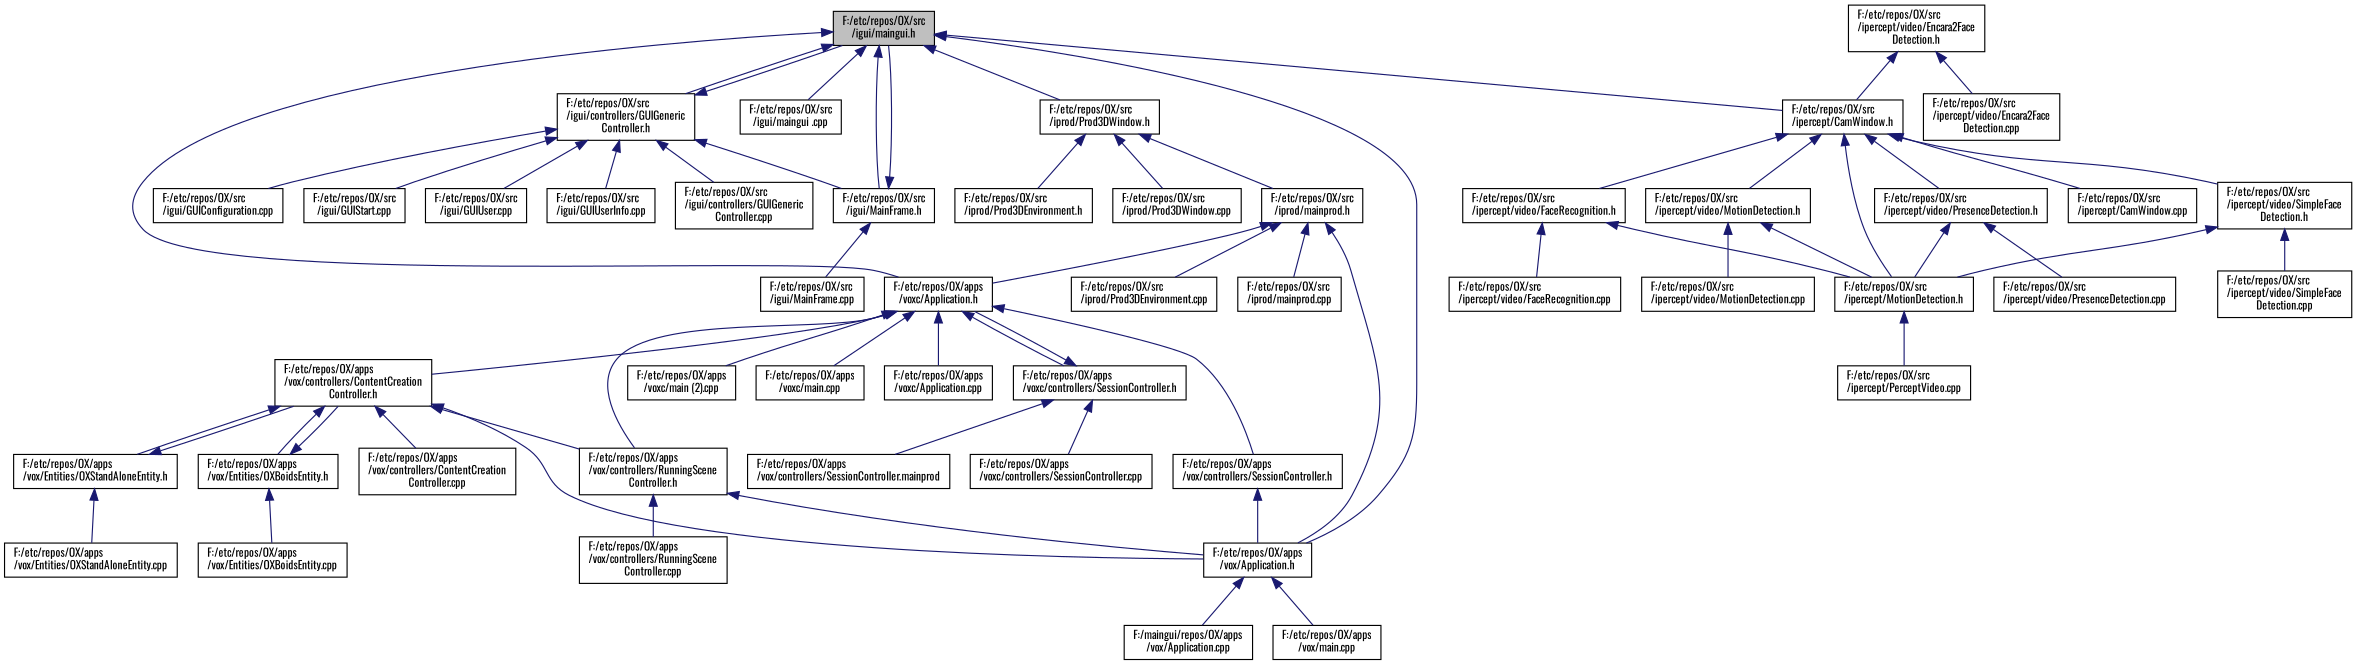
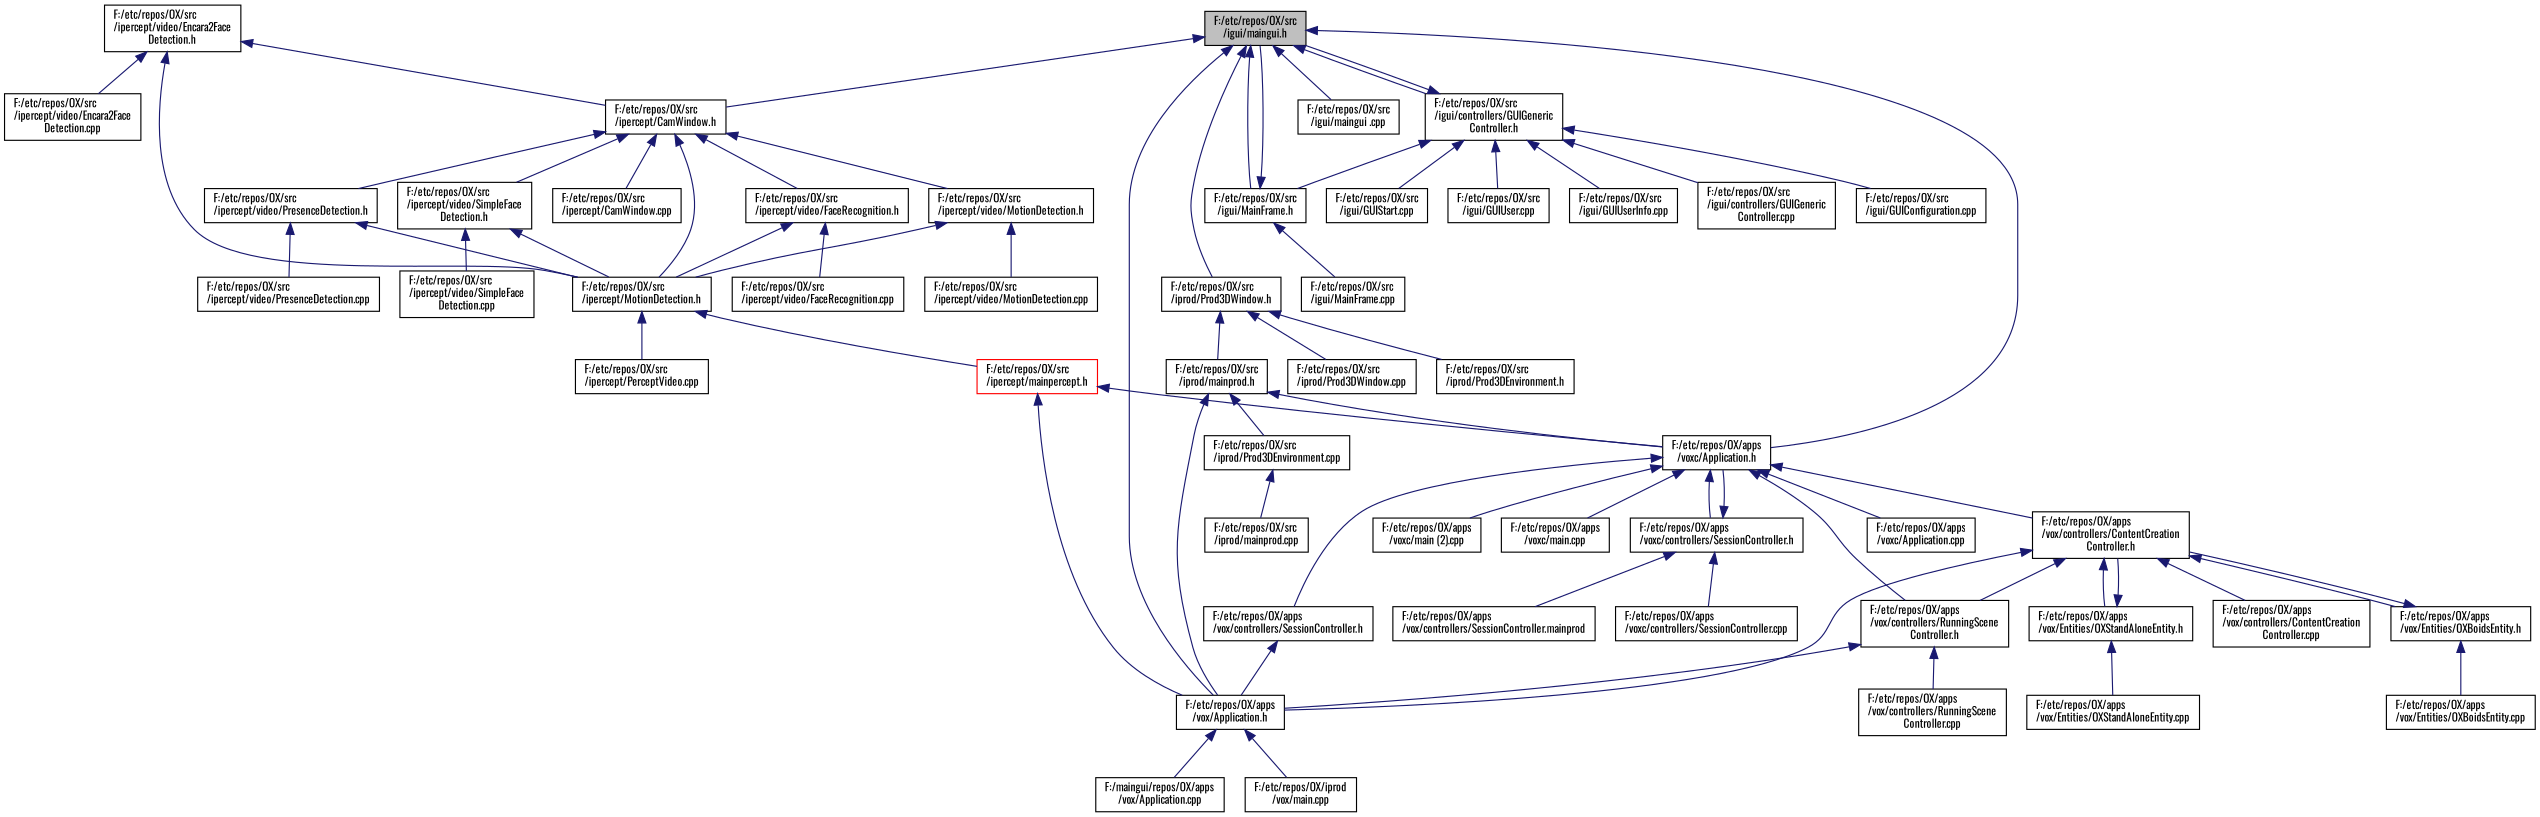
  digraph {
    fontname=Oswald
    node [color=black fillcolor=white fontname=Oswald fontsize=10 shape=record style=filled]
    edge [color=midnightblue dir=back fontname=Oswald fontsize=10 labelfontname=Helvetica labelfontsize=10 style=solid]
    n1 [fillcolor=grey75 fontcolor=black height=0.2 label="F:/etc/repos/OX/src\l/igui/maingui.h" width=0.4]
    n2 [height=0.2 label="F:/etc/repos/OX/apps\l/vox/Application.h" width=0.4]
    n3 [height=0.2 label="F:/etc/repos/OX/apps\l/voxc/Application.h" width=0.4]
    n4 [height=0.2 label="F:/etc/repos/OX/src\l/igui/controllers/GUIGeneric\lController.h" width=0.4]
    n5 [height=0.2 label="F:/etc/repos/OX/src\l/igui/MainFrame.h" width=0.4]
    n6 [height=0.2 label="F:/etc/repos/OX/src\l/igui/maingui .cpp" width=0.4]
    n7 [height=0.2 label="F:/etc/repos/OX/src\l/ipercept/CamWindow.h" width=0.4]
    n8 [height=0.2 label="F:/etc/repos/OX/src\l/iprod/Prod3DWindow.h" width=0.4]
    n9 [height=0.2 label="F:/maingui/repos/OX/apps\l/vox/Application.cpp" width=0.4]
-   n10 [height=0.2 label="F:/etc/repos/OX/apps\l/vox/main.cpp" width=0.4]
+   n10 [height=0.2 label="F:/etc/repos/OX/iprod\l/vox/main.cpp" width=0.4]
    n11 [height=0.2 label="F:/etc/repos/OX/apps\l/vox/controllers/ContentCreation\lController.h" width=0.4]
    n12 [height=0.2 label="F:/etc/repos/OX/apps\l/vox/controllers/RunningScene\lController.h" width=0.4]
    n13 [height=0.2 label="F:/etc/repos/OX/apps\l/vox/controllers/SessionController.h" width=0.4]
    n14 [height=0.2 label="F:/etc/repos/OX/apps\l/voxc/Application.cpp" width=0.4]
    n15 [height=0.2 label="F:/etc/repos/OX/apps\l/voxc/controllers/SessionController.h" width=0.4]
    n16 [height=0.2 label="F:/etc/repos/OX/apps\l/voxc/main (2).cpp" width=0.4]
    n17 [height=0.2 label="F:/etc/repos/OX/apps\l/voxc/main.cpp" width=0.4]
    n18 [height=0.2 label="F:/etc/repos/OX/src\l/igui/controllers/GUIGeneric\lController.cpp" width=0.4]
    n19 [height=0.2 label="F:/etc/repos/OX/src\l/igui/GUIConfiguration.cpp" width=0.4]
    n20 [height=0.2 label="F:/etc/repos/OX/src\l/igui/GUIStart.cpp" width=0.4]
    n21 [height=0.2 label="F:/etc/repos/OX/src\l/igui/GUIUser.cpp" width=0.4]
    n22 [height=0.2 label="F:/etc/repos/OX/src\l/igui/GUIUserInfo.cpp" width=0.4]
    n23 [height=0.2 label="F:/etc/repos/OX/src\l/igui/MainFrame.cpp" width=0.4]
    n24 [height=0.2 label="F:/etc/repos/OX/src\l/ipercept/CamWindow.cpp" width=0.4]
    n25 [height=0.2 label="F:/etc/repos/OX/src\l/ipercept/MotionDetection.h" width=0.4]
    n26 [height=0.2 label="F:/etc/repos/OX/src\l/ipercept/video/FaceRecognition.h" width=0.4]
    n27 [height=0.2 label="F:/etc/repos/OX/src\l/ipercept/video/MotionDetection.h" width=0.4]
    n28 [height=0.2 label="F:/etc/repos/OX/src\l/ipercept/video/PresenceDetection.h" width=0.4]
    n29 [height=0.2 label="F:/etc/repos/OX/src\l/ipercept/video/SimpleFace\lDetection.h" width=0.4]
    n30 [height=0.2 label="F:/etc/repos/OX/src\l/iprod/mainprod.h" width=0.4]
    n31 [height=0.2 label="F:/etc/repos/OX/src\l/iprod/Prod3DEnvironment.h" width=0.4]
    n32 [height=0.2 label="F:/etc/repos/OX/src\l/iprod/Prod3DWindow.cpp" width=0.4]
    n33 [height=0.2 label="F:/etc/repos/OX/apps\l/vox/controllers/ContentCreation\lController.cpp" width=0.4]
    n34 [height=0.2 label="F:/etc/repos/OX/apps\l/vox/Entities/OXBoidsEntity.h" width=0.4]
    n35 [height=0.2 label="F:/etc/repos/OX/apps\l/vox/Entities/OXStandAloneEntity.h" width=0.4]
    n36 [height=0.2 label="F:/etc/repos/OX/apps\l/vox/controllers/RunningScene\lController.cpp" width=0.4]
    n37 [height=0.2 label="F:/etc/repos/OX/apps\l/vox/controllers/SessionController.mainprod" width=0.4]
    n38 [height=0.2 label="F:/etc/repos/OX/apps\l/voxc/controllers/SessionController.cpp" width=0.4]
    n39 [height=0.2 label="F:/etc/repos/OX/apps\l/vox/Entities/OXBoidsEntity.cpp" width=0.4]
    n40 [height=0.2 label="F:/etc/repos/OX/apps\l/vox/Entities/OXStandAloneEntity.cpp" width=0.4]
+   n41 [color=red height=0.2 label="F:/etc/repos/OX/src\l/ipercept/mainpercept.h" width=0.4]
    n42 [height=0.2 label="F:/etc/repos/OX/src\l/ipercept/PerceptVideo.cpp" width=0.4]
    n43 [height=0.2 label="F:/etc/repos/OX/src\l/ipercept/video/Encara2Face\lDetection.h" width=0.4]
    n44 [height=0.2 label="F:/etc/repos/OX/src\l/ipercept/video/Encara2Face\lDetection.cpp" width=0.4]
    n45 [height=0.2 label="F:/etc/repos/OX/src\l/ipercept/video/FaceRecognition.cpp" width=0.4]
    n46 [height=0.2 label="F:/etc/repos/OX/src\l/ipercept/video/MotionDetection.cpp" width=0.4]
    n47 [height=0.2 label="F:/etc/repos/OX/src\l/ipercept/video/PresenceDetection.cpp" width=0.4]
    n48 [height=0.2 label="F:/etc/repos/OX/src\l/ipercept/video/SimpleFace\lDetection.cpp" width=0.4]
    n49 [height=0.2 label="F:/etc/repos/OX/src\l/iprod/mainprod.cpp" width=0.4]
    n50 [height=0.2 label="F:/etc/repos/OX/src\l/iprod/Prod3DEnvironment.cpp" width=0.4]
    n1 -> n2
    n1 -> n3
    n1 -> n4
    n1 -> n5
    n1 -> n6
    n1 -> n7
    n1 -> n8
    n2 -> n9
    n2 -> n10
    n3 -> n11
    n3 -> n12
    n3 -> n13
    n3 -> n14
    n3 -> n15
    n3 -> n16
    n3 -> n17
    n4 -> n1
    n4 -> n5
    n4 -> n18
    n4 -> n19
    n4 -> n20
    n4 -> n21
    n4 -> n22
    n5 -> n1
    n5 -> n23
    n7 -> n24
    n7 -> n25
    n7 -> n26
    n7 -> n27
    n7 -> n28
    n7 -> n29
    n8 -> n30
    n8 -> n31
    n8 -> n32
    n11 -> n2
    n11 -> n12
    n11 -> n33
    n11 -> n34
    n11 -> n35
    n12 -> n2
    n12 -> n36
    n13 -> n2
    n15 -> n3
    n15 -> n37
    n15 -> n38
+   n25 -> n41
    n25 -> n42
    n26 -> n25
    n26 -> n45
    n27 -> n25
    n27 -> n46
    n28 -> n25
    n28 -> n47
    n29 -> n25
    n29 -> n48
    n30 -> n2
    n30 -> n3
-   n30 -> n49
+   n50 -> n49
    n30 -> n50
    n34 -> n11
    n34 -> n39
    n35 -> n11
    n35 -> n40
+   n41 -> n2
+   n41 -> n3
    n43 -> n7
+   n43 -> n25
    n43 -> n44
  }
